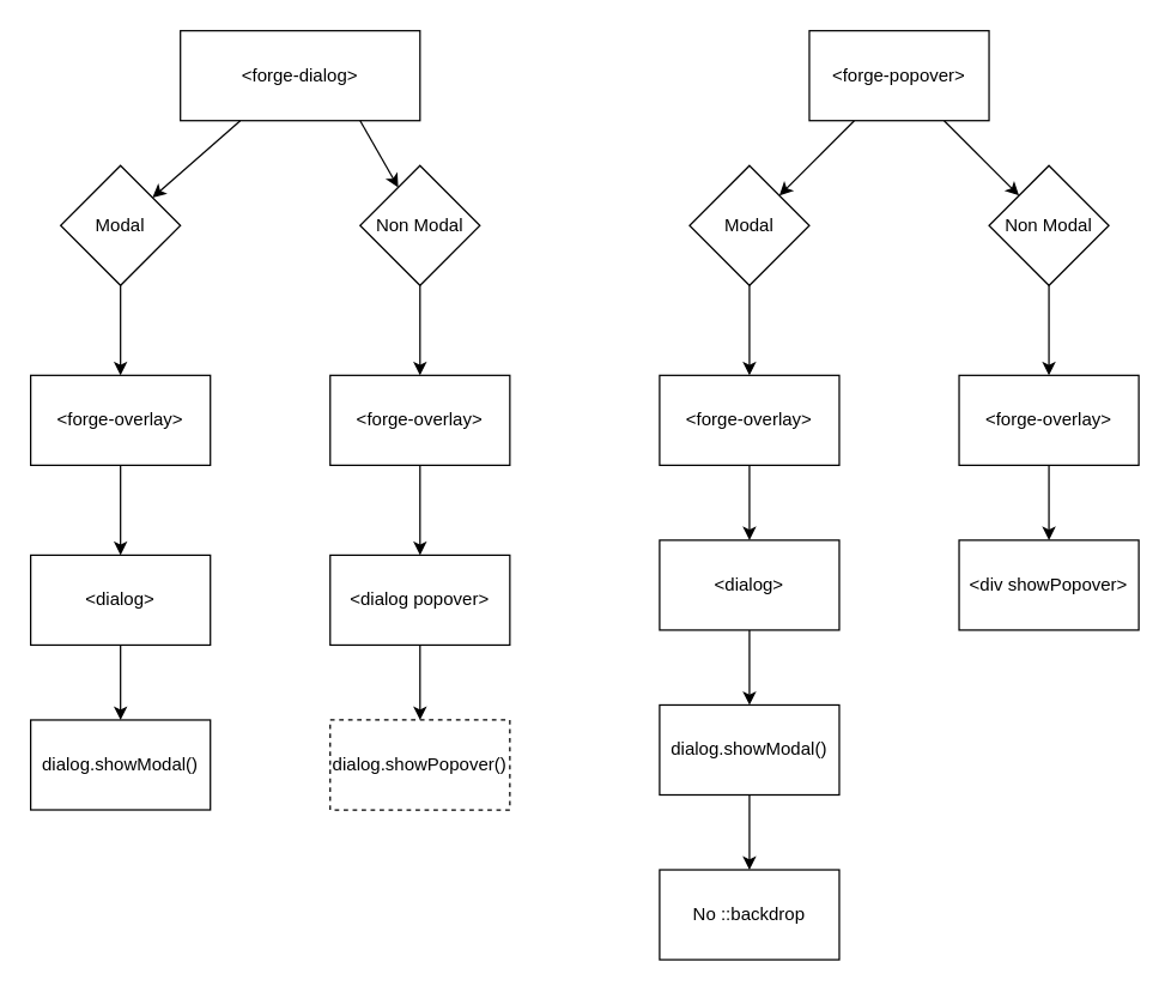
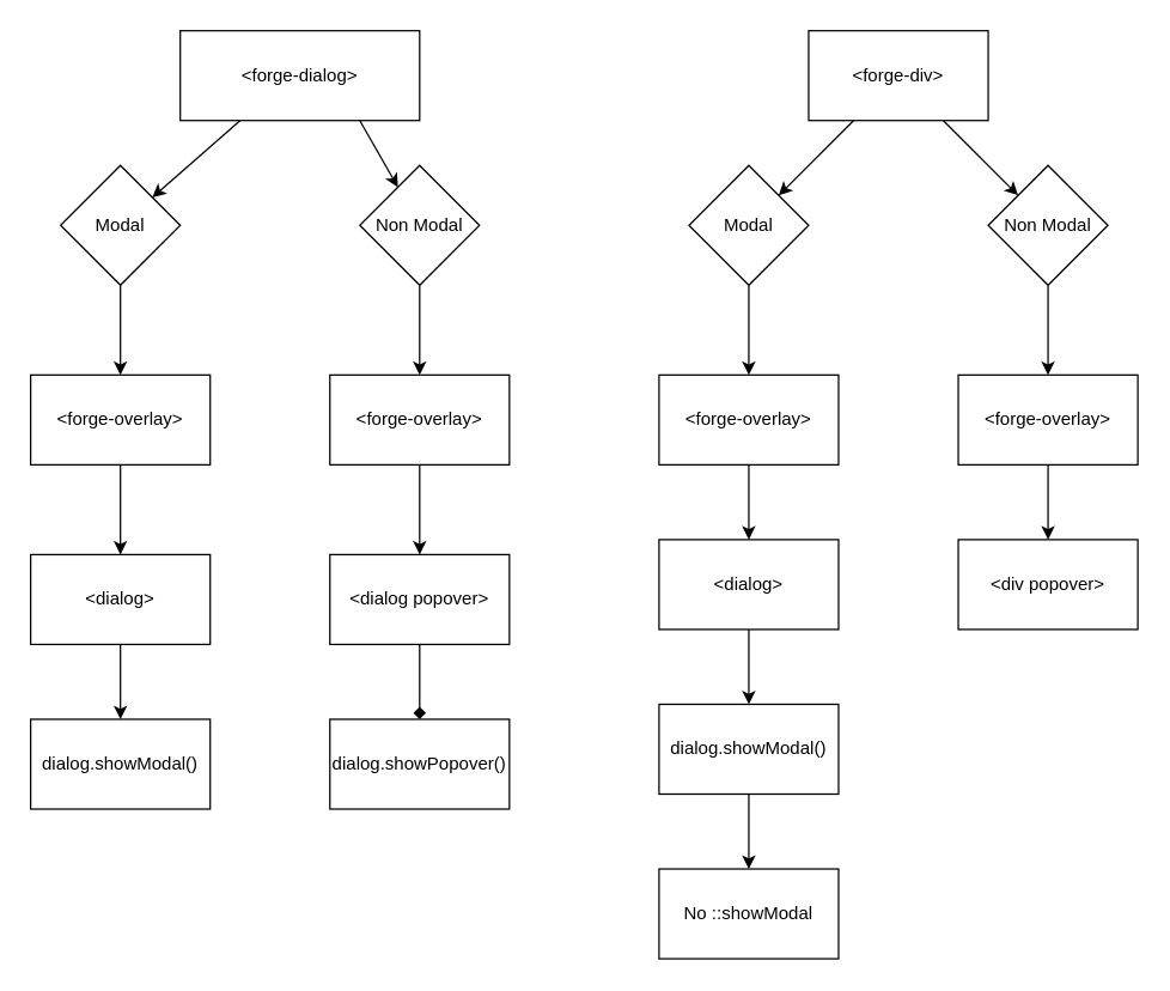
  <mxCell id="0" />
  <mxCell id="1" parent="0" />
  <mxCell id="2" value="" style="edgeStyle=none;html=1;exitX=0.25;exitY=1;exitDx=0;exitDy=0;" parent="1" source="4" target="6" edge="1"><mxGeometry relative="1" as="geometry" /></mxCell>
  <mxCell id="3" value="" style="edgeStyle=none;html=1;exitX=0.75;exitY=1;exitDx=0;exitDy=0;" parent="1" source="4" target="8" edge="1"><mxGeometry relative="1" as="geometry" /></mxCell>
- <mxCell id="4" value="&amp;lt;forge-popover&amp;gt;" style="rounded=0;whiteSpace=wrap;html=1;" parent="1" vertex="1"><mxGeometry x="540" y="20" width="120" height="60" as="geometry" /></mxCell>
+ <mxCell id="4" value="&amp;lt;forge-div&amp;gt;" style="rounded=0;whiteSpace=wrap;html=1;" parent="1" vertex="1"><mxGeometry x="540" y="20" width="120" height="60" as="geometry" /></mxCell>
  <mxCell id="5" style="edgeStyle=none;html=1;exitX=0.5;exitY=1;exitDx=0;exitDy=0;entryX=0.5;entryY=0;entryDx=0;entryDy=0;" parent="1" source="6" target="15" edge="1"><mxGeometry relative="1" as="geometry" /></mxCell>
  <mxCell id="6" value="Modal" style="rhombus;whiteSpace=wrap;html=1;rounded=0;" parent="1" vertex="1"><mxGeometry x="460" y="110" width="80" height="80" as="geometry" /></mxCell>
  <mxCell id="7" style="edgeStyle=none;html=1;exitX=0.5;exitY=1;exitDx=0;exitDy=0;entryX=0.5;entryY=0;entryDx=0;entryDy=0;" parent="1" source="8" target="33" edge="1"><mxGeometry relative="1" as="geometry" /></mxCell>
  <mxCell id="8" value="Non Modal" style="rhombus;whiteSpace=wrap;html=1;rounded=0;" parent="1" vertex="1"><mxGeometry x="660" y="110" width="80" height="80" as="geometry" /></mxCell>
  <mxCell id="9" value="" style="edgeStyle=none;html=1;" parent="1" source="10" target="13" edge="1"><mxGeometry relative="1" as="geometry" /></mxCell>
  <mxCell id="10" value="&amp;lt;dialog&amp;gt;" style="whiteSpace=wrap;html=1;rounded=0;" parent="1" vertex="1"><mxGeometry x="440" y="360" width="120" height="60" as="geometry" /></mxCell>
- <mxCell id="11" value="&amp;lt;div showPopover&amp;gt;" style="whiteSpace=wrap;html=1;rounded=0;" parent="1" vertex="1"><mxGeometry x="640" y="360" width="120" height="60" as="geometry" /></mxCell>
+ <mxCell id="11" value="&amp;lt;div popover&amp;gt;" style="whiteSpace=wrap;html=1;rounded=0;" parent="1" vertex="1"><mxGeometry x="640" y="360" width="120" height="60" as="geometry" /></mxCell>
  <mxCell id="12" value="" style="edgeStyle=none;html=1;" parent="1" source="13" target="35" edge="1"><mxGeometry relative="1" as="geometry" /></mxCell>
  <mxCell id="13" value="dialog.showModal()" style="whiteSpace=wrap;html=1;rounded=0;" parent="1" vertex="1"><mxGeometry x="440" y="470" width="120" height="60" as="geometry" /></mxCell>
  <mxCell id="14" style="edgeStyle=none;html=1;exitX=0.5;exitY=1;exitDx=0;exitDy=0;entryX=0.5;entryY=0;entryDx=0;entryDy=0;" parent="1" source="15" target="10" edge="1"><mxGeometry relative="1" as="geometry" /></mxCell>
  <mxCell id="15" value="&amp;lt;forge-overlay&amp;gt;" style="whiteSpace=wrap;html=1;rounded=0;" parent="1" vertex="1"><mxGeometry x="440" y="250" width="120" height="60" as="geometry" /></mxCell>
  <mxCell id="16" value="&amp;lt;forge-dialog&amp;gt;" style="rounded=0;whiteSpace=wrap;html=1;" parent="1" vertex="1"><mxGeometry x="120" y="20" width="160" height="60" as="geometry" /></mxCell>
  <mxCell id="17" value="" style="edgeStyle=none;html=1;exitX=0.25;exitY=1;exitDx=0;exitDy=0;" parent="1" source="16" target="20" edge="1"><mxGeometry relative="1" as="geometry"><mxPoint x="150" y="110" as="sourcePoint" /></mxGeometry></mxCell>
  <mxCell id="18" value="" style="edgeStyle=none;html=1;exitX=0.75;exitY=1;exitDx=0;exitDy=0;" parent="1" source="16" target="22" edge="1"><mxGeometry relative="1" as="geometry"><mxPoint x="210" y="110" as="sourcePoint" /></mxGeometry></mxCell>
  <mxCell id="19" style="edgeStyle=none;html=1;exitX=0.5;exitY=1;exitDx=0;exitDy=0;entryX=0.5;entryY=0;entryDx=0;entryDy=0;" parent="1" source="20" target="24" edge="1"><mxGeometry relative="1" as="geometry" /></mxCell>
  <mxCell id="20" value="Modal" style="rhombus;whiteSpace=wrap;html=1;rounded=0;" parent="1" vertex="1"><mxGeometry x="40" y="110" width="80" height="80" as="geometry" /></mxCell>
  <mxCell id="21" style="edgeStyle=none;html=1;exitX=0.5;exitY=1;exitDx=0;exitDy=0;entryX=0.5;entryY=0;entryDx=0;entryDy=0;" parent="1" source="22" target="26" edge="1"><mxGeometry relative="1" as="geometry" /></mxCell>
  <mxCell id="22" value="Non Modal" style="rhombus;whiteSpace=wrap;html=1;rounded=0;" parent="1" vertex="1"><mxGeometry x="240" y="110" width="80" height="80" as="geometry" /></mxCell>
  <mxCell id="23" style="edgeStyle=none;html=1;exitX=0.5;exitY=1;exitDx=0;exitDy=0;entryX=0.5;entryY=0;entryDx=0;entryDy=0;" parent="1" source="24" target="28" edge="1"><mxGeometry relative="1" as="geometry" /></mxCell>
  <mxCell id="24" value="&amp;lt;forge-overlay&amp;gt;" style="whiteSpace=wrap;html=1;rounded=0;" parent="1" vertex="1"><mxGeometry x="20" y="250" width="120" height="60" as="geometry" /></mxCell>
  <mxCell id="25" style="edgeStyle=none;html=1;exitX=0.5;exitY=1;exitDx=0;exitDy=0;entryX=0.5;entryY=0;entryDx=0;entryDy=0;" parent="1" source="26" target="31" edge="1"><mxGeometry relative="1" as="geometry" /></mxCell>
  <mxCell id="26" value="&amp;lt;forge-overlay&amp;gt;" style="whiteSpace=wrap;html=1;rounded=0;" parent="1" vertex="1"><mxGeometry x="220" y="250" width="120" height="60" as="geometry" /></mxCell>
  <mxCell id="27" value="" style="edgeStyle=none;html=1;" parent="1" source="28" target="29" edge="1"><mxGeometry relative="1" as="geometry" /></mxCell>
  <mxCell id="28" value="&amp;lt;dialog&amp;gt;" style="whiteSpace=wrap;html=1;rounded=0;" parent="1" vertex="1"><mxGeometry x="20" y="370" width="120" height="60" as="geometry" /></mxCell>
  <mxCell id="29" value="dialog.showModal()" style="whiteSpace=wrap;html=1;rounded=0;" parent="1" vertex="1"><mxGeometry x="20" y="480" width="120" height="60" as="geometry" /></mxCell>
- <mxCell id="30" value="" style="edgeStyle=none;html=1;" parent="1" source="31" target="34" edge="1"><mxGeometry relative="1" as="geometry" /></mxCell>
+ <mxCell id="30" value="" style="edgeStyle=none;html=1;endArrow=diamond;" parent="1" source="31" target="34" edge="1"><mxGeometry relative="1" as="geometry" /></mxCell>
  <mxCell id="31" value="&amp;lt;dialog popover&amp;gt;" style="whiteSpace=wrap;html=1;rounded=0;" parent="1" vertex="1"><mxGeometry x="220" y="370" width="120" height="60" as="geometry" /></mxCell>
  <mxCell id="32" style="edgeStyle=none;html=1;exitX=0.5;exitY=1;exitDx=0;exitDy=0;entryX=0.5;entryY=0;entryDx=0;entryDy=0;" parent="1" source="33" target="11" edge="1"><mxGeometry relative="1" as="geometry" /></mxCell>
  <mxCell id="33" value="&amp;lt;forge-overlay&amp;gt;" style="whiteSpace=wrap;html=1;rounded=0;" parent="1" vertex="1"><mxGeometry x="640" y="250" width="120" height="60" as="geometry" /></mxCell>
- <mxCell id="34" value="dialog.showPopover()" style="whiteSpace=wrap;html=1;rounded=0;dashed=1;" parent="1" vertex="1"><mxGeometry x="220" y="480" width="120" height="60" as="geometry" /></mxCell>
- <mxCell id="35" value="No ::backdrop" style="whiteSpace=wrap;html=1;rounded=0;" parent="1" vertex="1"><mxGeometry x="440" y="580" width="120" height="60" as="geometry" /></mxCell>
+ <mxCell id="34" value="dialog.showPopover()" style="whiteSpace=wrap;html=1;rounded=0;" parent="1" vertex="1"><mxGeometry x="220" y="480" width="120" height="60" as="geometry" /></mxCell>
+ <mxCell id="35" value="No ::showModal" style="whiteSpace=wrap;html=1;rounded=0;" parent="1" vertex="1"><mxGeometry x="440" y="580" width="120" height="60" as="geometry" /></mxCell>
